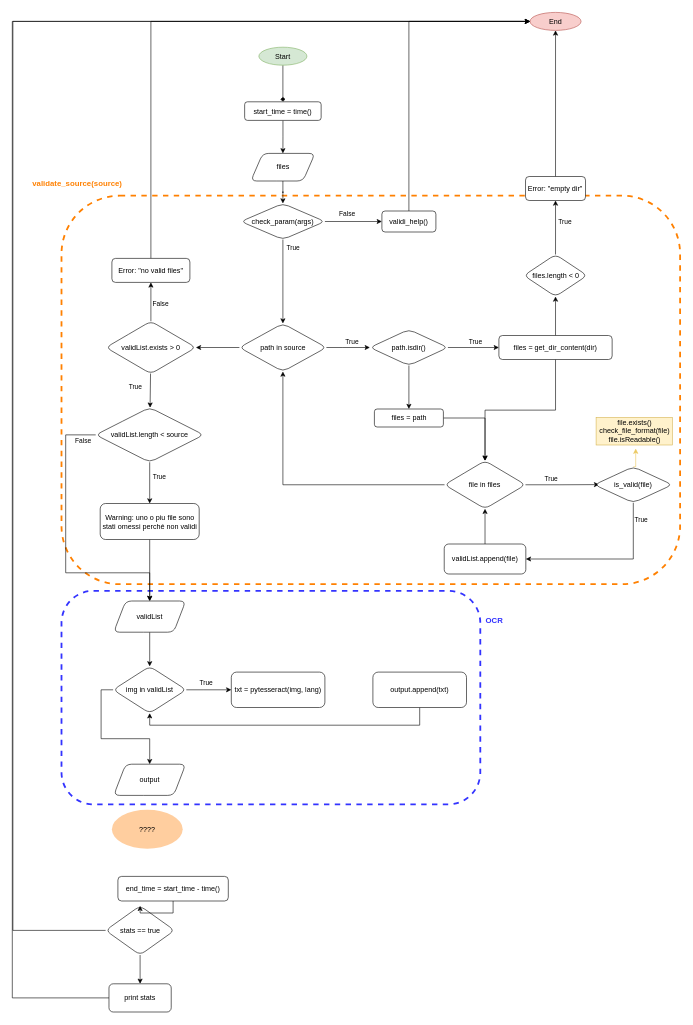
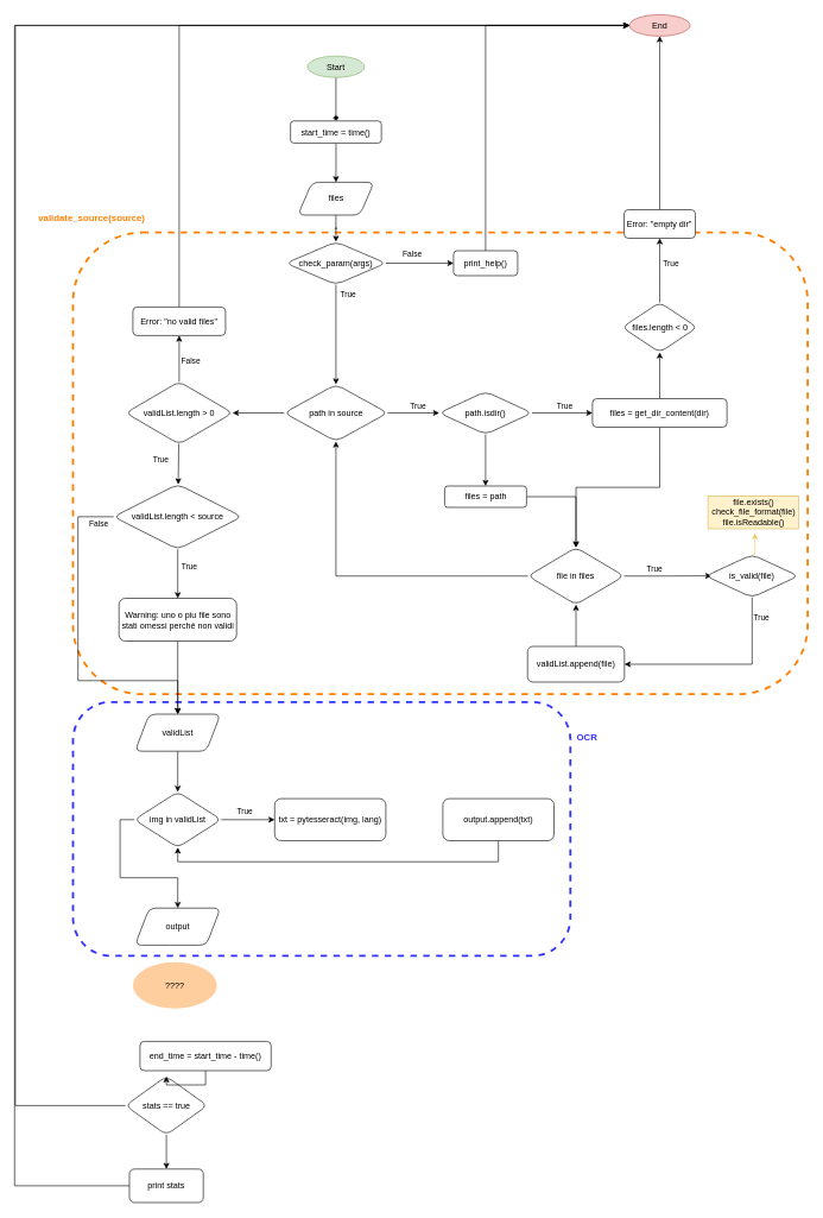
  <mxCell id="0" />
  <mxCell id="1" parent="0" />
  <mxCell id="2" value="" style="whiteSpace=wrap;html=1;rounded=1;fillColor=none;dashed=1;strokeWidth=3;strokeColor=#3333FF;" vertex="1" parent="1"><mxGeometry x="102" y="984" width="698" height="356" as="geometry" /></mxCell>
  <mxCell id="3" value="" style="whiteSpace=wrap;html=1;rounded=1;fillColor=none;dashed=1;strokeColor=#FF8000;strokeWidth=3;" vertex="1" parent="1"><mxGeometry x="102" y="325.5" width="1031" height="647.5" as="geometry" /></mxCell>
  <mxCell id="4" value="" style="edgeStyle=orthogonalEdgeStyle;rounded=0;orthogonalLoop=1;jettySize=auto;html=1;entryX=0.5;entryY=0;entryDx=0;entryDy=0;endArrow=diamond;" edge="1" parent="1" source="5" target="68"><mxGeometry relative="1" as="geometry"><mxPoint x="468.5" y="288.5" as="targetPoint" /></mxGeometry></mxCell>
  <mxCell id="5" value="Start" style="ellipse;fillColor=#d5e8d4;strokeColor=#82b366;" vertex="1" parent="1"><mxGeometry x="431" y="78" width="80" height="30" as="geometry" /></mxCell>
  <mxCell id="6" value="" style="edgeStyle=orthogonalEdgeStyle;rounded=0;orthogonalLoop=1;jettySize=auto;html=1;" edge="1" parent="1" source="7" target="12"><mxGeometry relative="1" as="geometry" /></mxCell>
  <mxCell id="7" value="files" style="shape=parallelogram;perimeter=parallelogramPerimeter;whiteSpace=wrap;html=1;fixedSize=1;rounded=1;" vertex="1" parent="1"><mxGeometry x="417.5" y="255" width="107" height="46" as="geometry" /></mxCell>
  <mxCell id="8" value="" style="edgeStyle=orthogonalEdgeStyle;rounded=0;orthogonalLoop=1;jettySize=auto;html=1;entryX=0.5;entryY=0;entryDx=0;entryDy=0;exitX=0.5;exitY=1;exitDx=0;exitDy=0;" edge="1" parent="1" source="12" target="19"><mxGeometry relative="1" as="geometry"><mxPoint x="481" y="336" as="sourcePoint" /><mxPoint x="481" y="398.5" as="targetPoint" /></mxGeometry></mxCell>
  <mxCell id="9" value="True" style="edgeLabel;html=1;align=center;verticalAlign=middle;resizable=0;points=[];" vertex="1" connectable="0" parent="8"><mxGeometry x="-0.307" y="2" relative="1" as="geometry"><mxPoint x="14" y="-36.5" as="offset" /></mxGeometry></mxCell>
  <mxCell id="10" style="edgeStyle=orthogonalEdgeStyle;rounded=0;orthogonalLoop=1;jettySize=auto;html=1;exitX=1;exitY=0.5;exitDx=0;exitDy=0;entryX=0;entryY=0.5;entryDx=0;entryDy=0;fontColor=#000000;" edge="1" parent="1" source="12" target="14"><mxGeometry relative="1" as="geometry" /></mxCell>
  <mxCell id="11" value="False" style="edgeLabel;html=1;align=center;verticalAlign=middle;resizable=0;points=[];fontColor=#000000;" vertex="1" connectable="0" parent="10"><mxGeometry x="-0.305" y="3" relative="1" as="geometry"><mxPoint x="3" y="-11.5" as="offset" /></mxGeometry></mxCell>
  <mxCell id="12" value="check_param(args)" style="rhombus;whiteSpace=wrap;html=1;rounded=1;" vertex="1" parent="1"><mxGeometry x="401" y="338.5" width="140" height="60" as="geometry" /></mxCell>
  <mxCell id="13" value="" style="edgeStyle=orthogonalEdgeStyle;rounded=0;orthogonalLoop=1;jettySize=auto;html=1;exitX=0.5;exitY=0;exitDx=0;exitDy=0;entryX=0;entryY=0.5;entryDx=0;entryDy=0;" edge="1" parent="1" source="14" target="15"><mxGeometry relative="1" as="geometry"><mxPoint x="961" y="211" as="targetPoint" /><Array as="points"><mxPoint x="681" y="35" /></Array></mxGeometry></mxCell>
- <mxCell id="14" value="validi_help()" style="whiteSpace=wrap;html=1;rounded=1;" vertex="1" parent="1"><mxGeometry x="636" y="351" width="90" height="35" as="geometry" /></mxCell>
+ <mxCell id="14" value="print_help()" style="whiteSpace=wrap;html=1;rounded=1;" vertex="1" parent="1"><mxGeometry x="636" y="351" width="90" height="35" as="geometry" /></mxCell>
  <mxCell id="15" value="End" style="ellipse;whiteSpace=wrap;html=1;rounded=1;fillColor=#f8cecc;strokeColor=#b85450;" vertex="1" parent="1"><mxGeometry x="882.89" y="20" width="85" height="30" as="geometry" /></mxCell>
  <mxCell id="16" value="" style="edgeStyle=orthogonalEdgeStyle;rounded=0;orthogonalLoop=1;jettySize=auto;html=1;" edge="1" parent="1" source="19" target="23"><mxGeometry relative="1" as="geometry"><Array as="points"><mxPoint x="571" y="578.5" /><mxPoint x="571" y="578.5" /></Array></mxGeometry></mxCell>
  <mxCell id="17" value="True" style="edgeLabel;html=1;align=center;verticalAlign=middle;resizable=0;points=[];" vertex="1" connectable="0" parent="16"><mxGeometry x="-0.248" y="1" relative="1" as="geometry"><mxPoint x="15" y="-9" as="offset" /></mxGeometry></mxCell>
  <mxCell id="18" style="edgeStyle=orthogonalEdgeStyle;rounded=0;orthogonalLoop=1;jettySize=auto;html=1;exitX=0;exitY=0.5;exitDx=0;exitDy=0;entryX=1;entryY=0.5;entryDx=0;entryDy=0;fontColor=#000000;" edge="1" parent="1" source="19" target="44"><mxGeometry relative="1" as="geometry" /></mxCell>
  <mxCell id="19" value="path in source" style="rhombus;whiteSpace=wrap;html=1;rounded=1;" vertex="1" parent="1"><mxGeometry x="398.5" y="538.5" width="145" height="80" as="geometry" /></mxCell>
  <mxCell id="20" value="" style="edgeStyle=orthogonalEdgeStyle;rounded=0;orthogonalLoop=1;jettySize=auto;html=1;entryX=0;entryY=0.5;entryDx=0;entryDy=0;" edge="1" parent="1" source="23" target="55"><mxGeometry relative="1" as="geometry"><mxPoint x="860.782" y="578.5" as="targetPoint" /><Array as="points"><mxPoint x="831" y="579" /></Array></mxGeometry></mxCell>
  <mxCell id="21" value="True" style="edgeLabel;html=1;align=center;verticalAlign=middle;resizable=0;points=[];" vertex="1" connectable="0" parent="20"><mxGeometry x="-0.29" y="-3" relative="1" as="geometry"><mxPoint x="15" y="-13" as="offset" /></mxGeometry></mxCell>
  <mxCell id="22" value="" style="edgeStyle=orthogonalEdgeStyle;rounded=0;orthogonalLoop=1;jettySize=auto;html=1;fontColor=#000000;" edge="1" parent="1" source="23" target="60"><mxGeometry relative="1" as="geometry" /></mxCell>
  <mxCell id="23" value="path.isdir()" style="rhombus;whiteSpace=wrap;html=1;rounded=1;" vertex="1" parent="1"><mxGeometry x="616" y="548.5" width="130" height="60" as="geometry" /></mxCell>
  <mxCell id="24" value="" style="edgeStyle=orthogonalEdgeStyle;rounded=0;orthogonalLoop=1;jettySize=auto;html=1;exitX=0.5;exitY=1;exitDx=0;exitDy=0;entryX=0.5;entryY=0;entryDx=0;entryDy=0;" edge="1" parent="1" source="55" target="32"><mxGeometry relative="1" as="geometry"><mxPoint x="895.99" y="622.25" as="sourcePoint" /><mxPoint x="807" y="767" as="targetPoint" /><Array as="points" /></mxGeometry></mxCell>
  <mxCell id="25" style="edgeStyle=orthogonalEdgeStyle;rounded=0;orthogonalLoop=1;jettySize=auto;html=1;exitX=0.5;exitY=0;exitDx=0;exitDy=0;entryX=0.5;entryY=1;entryDx=0;entryDy=0;" edge="1" parent="1" source="26" target="15"><mxGeometry relative="1" as="geometry"><mxPoint x="961" y="211" as="targetPoint" /><Array as="points" /></mxGeometry></mxCell>
  <mxCell id="26" value="Error: &quot;empty dir&quot;" style="whiteSpace=wrap;html=1;rounded=1;" vertex="1" parent="1"><mxGeometry x="875.38" y="293.5" width="100" height="40" as="geometry" /></mxCell>
  <mxCell id="27" value="" style="edgeStyle=orthogonalEdgeStyle;rounded=0;orthogonalLoop=1;jettySize=auto;html=1;fontColor=#000000;" edge="1" parent="1" source="28" target="65"><mxGeometry relative="1" as="geometry" /></mxCell>
  <mxCell id="28" value="validList" style="shape=parallelogram;perimeter=parallelogramPerimeter;whiteSpace=wrap;html=1;fixedSize=1;rounded=1;" vertex="1" parent="1"><mxGeometry x="189" y="1001" width="120" height="52" as="geometry" /></mxCell>
  <mxCell id="29" style="edgeStyle=orthogonalEdgeStyle;rounded=0;orthogonalLoop=1;jettySize=auto;html=1;entryX=0.062;entryY=0.496;entryDx=0;entryDy=0;entryPerimeter=0;" edge="1" parent="1" source="32" target="36"><mxGeometry relative="1" as="geometry"><mxPoint x="943" y="807.25" as="targetPoint" /></mxGeometry></mxCell>
  <mxCell id="30" value="True" style="edgeLabel;html=1;align=center;verticalAlign=middle;resizable=0;points=[];" vertex="1" connectable="0" parent="29"><mxGeometry x="-0.392" y="3" relative="1" as="geometry"><mxPoint x="5" y="-7" as="offset" /></mxGeometry></mxCell>
  <mxCell id="31" style="edgeStyle=orthogonalEdgeStyle;rounded=0;orthogonalLoop=1;jettySize=auto;html=1;exitX=0;exitY=0.5;exitDx=0;exitDy=0;entryX=0.5;entryY=1;entryDx=0;entryDy=0;fontColor=#000000;" edge="1" parent="1" source="32" target="19"><mxGeometry relative="1" as="geometry" /></mxCell>
  <mxCell id="32" value="file in files" style="rhombus;whiteSpace=wrap;html=1;rounded=1;" vertex="1" parent="1"><mxGeometry x="740.38" y="767.25" width="135" height="80" as="geometry" /></mxCell>
  <mxCell id="33" value="" style="edgeStyle=orthogonalEdgeStyle;rounded=0;orthogonalLoop=1;jettySize=auto;html=1;entryX=1;entryY=0.5;entryDx=0;entryDy=0;exitX=0.5;exitY=1;exitDx=0;exitDy=0;" edge="1" parent="1" source="36" target="38"><mxGeometry relative="1" as="geometry"><mxPoint x="1008" y="837.25" as="sourcePoint" /><Array as="points" /></mxGeometry></mxCell>
  <mxCell id="34" value="True" style="edgeLabel;html=1;align=center;verticalAlign=middle;resizable=0;points=[];" vertex="1" connectable="0" parent="33"><mxGeometry x="-0.282" y="3" relative="1" as="geometry"><mxPoint x="17" y="-69.25" as="offset" /></mxGeometry></mxCell>
  <mxCell id="35" style="edgeStyle=orthogonalEdgeStyle;rounded=0;orthogonalLoop=1;jettySize=auto;html=1;exitX=0.5;exitY=0;exitDx=0;exitDy=0;fontColor=#000000;strokeColor=#EBC85E;entryX=0.52;entryY=1.13;entryDx=0;entryDy=0;entryPerimeter=0;" edge="1" parent="1" source="36" target="61"><mxGeometry relative="1" as="geometry"><mxPoint x="1008" y="777.25" as="sourcePoint" /><mxPoint x="1008.5" y="743" as="targetPoint" /></mxGeometry></mxCell>
  <mxCell id="36" value="is_valid(file)" style="rhombus;whiteSpace=wrap;html=1;rounded=1;" vertex="1" parent="1"><mxGeometry x="990" y="777.25" width="130" height="60" as="geometry" /></mxCell>
  <mxCell id="37" style="edgeStyle=orthogonalEdgeStyle;rounded=0;orthogonalLoop=1;jettySize=auto;html=1;exitX=0.5;exitY=0;exitDx=0;exitDy=0;entryX=0.5;entryY=1;entryDx=0;entryDy=0;fontColor=#000000;" edge="1" parent="1" source="38" target="32"><mxGeometry relative="1" as="geometry" /></mxCell>
  <mxCell id="38" value="validList.append(file)" style="whiteSpace=wrap;html=1;rounded=1;" vertex="1" parent="1"><mxGeometry x="739.88" y="906" width="136" height="50" as="geometry" /></mxCell>
  <mxCell id="39" value="&lt;span&gt;&lt;font color=&quot;#ff8000&quot; size=&quot;1&quot;&gt;&lt;b style=&quot;font-size: 13px&quot;&gt;validate_source(source)&lt;/b&gt;&lt;/font&gt;&lt;/span&gt;" style="text;html=1;resizable=0;autosize=1;align=center;verticalAlign=middle;points=[];fillColor=none;strokeColor=none;rounded=0;dashed=1;rotation=0;" vertex="1" parent="1"><mxGeometry x="43" y="293.5" width="170" height="20" as="geometry" /></mxCell>
  <mxCell id="40" style="edgeStyle=orthogonalEdgeStyle;rounded=0;orthogonalLoop=1;jettySize=auto;html=1;exitX=0.5;exitY=0;exitDx=0;exitDy=0;entryX=0.5;entryY=1;entryDx=0;entryDy=0;fontColor=#000000;" edge="1" parent="1" source="44" target="46"><mxGeometry relative="1" as="geometry" /></mxCell>
  <mxCell id="41" value="False" style="edgeLabel;html=1;align=center;verticalAlign=middle;resizable=0;points=[];fontColor=#000000;" vertex="1" connectable="0" parent="40"><mxGeometry x="-0.911" relative="1" as="geometry"><mxPoint x="15" y="-27.75" as="offset" /></mxGeometry></mxCell>
  <mxCell id="42" value="" style="rounded=0;orthogonalLoop=1;jettySize=auto;html=1;fontColor=#000000;" edge="1" parent="1" source="44" target="51"><mxGeometry relative="1" as="geometry" /></mxCell>
  <mxCell id="43" value="True" style="edgeLabel;html=1;align=center;verticalAlign=middle;resizable=0;points=[];fontColor=#000000;" vertex="1" connectable="0" parent="42"><mxGeometry x="0.483" y="-2" relative="1" as="geometry"><mxPoint x="-23" y="-20.25" as="offset" /></mxGeometry></mxCell>
- <mxCell id="44" value="validList.exists &amp;gt; 0" style="rhombus;whiteSpace=wrap;html=1;rounded=1;" vertex="1" parent="1"><mxGeometry x="176" y="534.75" width="150" height="87.5" as="geometry" /></mxCell>
+ <mxCell id="44" value="validList.length &amp;gt; 0" style="rhombus;whiteSpace=wrap;html=1;rounded=1;" vertex="1" parent="1"><mxGeometry x="176" y="534.75" width="150" height="87.5" as="geometry" /></mxCell>
  <mxCell id="45" style="edgeStyle=orthogonalEdgeStyle;rounded=0;orthogonalLoop=1;jettySize=auto;html=1;exitX=0.5;exitY=0;exitDx=0;exitDy=0;entryX=0;entryY=0.5;entryDx=0;entryDy=0;fontColor=#000000;" edge="1" parent="1" source="46" target="15"><mxGeometry relative="1" as="geometry" /></mxCell>
  <mxCell id="46" value="Error: &quot;no valid files&quot;" style="whiteSpace=wrap;html=1;rounded=1;" vertex="1" parent="1"><mxGeometry x="186" y="430" width="130" height="40" as="geometry" /></mxCell>
  <mxCell id="47" value="" style="rounded=0;orthogonalLoop=1;jettySize=auto;html=1;fontColor=#000000;" edge="1" parent="1" source="51" target="53"><mxGeometry relative="1" as="geometry" /></mxCell>
  <mxCell id="48" value="True" style="edgeLabel;html=1;align=center;verticalAlign=middle;resizable=0;points=[];fontColor=#000000;" vertex="1" connectable="0" parent="47"><mxGeometry x="-0.288" y="2" relative="1" as="geometry"><mxPoint x="13" as="offset" /></mxGeometry></mxCell>
  <mxCell id="49" style="edgeStyle=orthogonalEdgeStyle;rounded=0;orthogonalLoop=1;jettySize=auto;html=1;exitX=0;exitY=0.5;exitDx=0;exitDy=0;entryX=0.5;entryY=0;entryDx=0;entryDy=0;fontColor=#000000;" edge="1" parent="1" source="51" target="28"><mxGeometry relative="1" as="geometry"><Array as="points"><mxPoint x="109" y="724" /><mxPoint x="109" y="954" /><mxPoint x="249" y="954" /></Array></mxGeometry></mxCell>
  <mxCell id="50" value="False" style="edgeLabel;html=1;align=center;verticalAlign=middle;resizable=0;points=[];fontColor=#000000;" vertex="1" connectable="0" parent="49"><mxGeometry x="-0.747" y="3" relative="1" as="geometry"><mxPoint x="25" y="0.9" as="offset" /></mxGeometry></mxCell>
  <mxCell id="51" value="validList.length &amp;lt; source" style="rhombus;whiteSpace=wrap;html=1;rounded=1;" vertex="1" parent="1"><mxGeometry x="159" y="678.5" width="180" height="91.25" as="geometry" /></mxCell>
  <mxCell id="52" style="edgeStyle=orthogonalEdgeStyle;rounded=0;orthogonalLoop=1;jettySize=auto;html=1;exitX=0.5;exitY=1;exitDx=0;exitDy=0;entryX=0.5;entryY=0;entryDx=0;entryDy=0;fontColor=#000000;" edge="1" parent="1" source="53" target="28"><mxGeometry relative="1" as="geometry" /></mxCell>
  <mxCell id="53" value="Warning: uno o piu file sono stati omessi perché non validi" style="whiteSpace=wrap;html=1;rounded=1;" vertex="1" parent="1"><mxGeometry x="166.5" y="838.5" width="165" height="60" as="geometry" /></mxCell>
  <mxCell id="54" value="" style="edgeStyle=orthogonalEdgeStyle;rounded=0;orthogonalLoop=1;jettySize=auto;html=1;fontColor=#000000;" edge="1" parent="1" source="55" target="58"><mxGeometry relative="1" as="geometry" /></mxCell>
  <mxCell id="55" value="files = get_dir_content(dir)" style="whiteSpace=wrap;html=1;rounded=1;" vertex="1" parent="1"><mxGeometry x="831.01" y="558.5" width="188.75" height="40" as="geometry" /></mxCell>
  <mxCell id="56" style="edgeStyle=orthogonalEdgeStyle;rounded=0;orthogonalLoop=1;jettySize=auto;html=1;exitX=0.5;exitY=0;exitDx=0;exitDy=0;entryX=0.5;entryY=1;entryDx=0;entryDy=0;fontColor=#000000;" edge="1" parent="1" source="58" target="26"><mxGeometry relative="1" as="geometry"><Array as="points"><mxPoint x="925" y="376" /><mxPoint x="925" y="376" /></Array></mxGeometry></mxCell>
  <mxCell id="57" value="True" style="edgeLabel;html=1;align=center;verticalAlign=middle;resizable=0;points=[];fontColor=#000000;" vertex="1" connectable="0" parent="56"><mxGeometry x="0.336" y="-3" relative="1" as="geometry"><mxPoint x="12.6" y="5.5" as="offset" /></mxGeometry></mxCell>
  <mxCell id="58" value="files.length &amp;lt; 0" style="rhombus;whiteSpace=wrap;html=1;rounded=1;" vertex="1" parent="1"><mxGeometry x="872.58" y="423.5" width="105.61" height="70" as="geometry" /></mxCell>
  <mxCell id="59" style="edgeStyle=orthogonalEdgeStyle;rounded=0;orthogonalLoop=1;jettySize=auto;html=1;exitX=1;exitY=0.5;exitDx=0;exitDy=0;entryX=0.5;entryY=0;entryDx=0;entryDy=0;fontColor=#000000;" edge="1" parent="1" source="60" target="32"><mxGeometry relative="1" as="geometry" /></mxCell>
  <mxCell id="60" value="files = path" style="whiteSpace=wrap;html=1;rounded=1;" vertex="1" parent="1"><mxGeometry x="623.5" y="681" width="115" height="30" as="geometry" /></mxCell>
  <mxCell id="61" value="file.exists()&lt;br&gt;check_file_format(file)&lt;br&gt;file.isReadable()" style="text;html=1;align=center;verticalAlign=middle;resizable=0;points=[];autosize=1;fillColor=#fff2cc;strokeColor=#d6b656;" vertex="1" parent="1"><mxGeometry x="993" y="695" width="127" height="46" as="geometry" /></mxCell>
  <mxCell id="62" value="" style="edgeStyle=orthogonalEdgeStyle;rounded=0;orthogonalLoop=1;jettySize=auto;html=1;strokeColor=#000000;fontColor=#000000;" edge="1" parent="1" source="65" target="66"><mxGeometry relative="1" as="geometry"><Array as="points"><mxPoint x="338" y="1149" /><mxPoint x="338" y="1149" /></Array></mxGeometry></mxCell>
  <mxCell id="63" value="True" style="edgeLabel;html=1;align=center;verticalAlign=middle;resizable=0;points=[];fontColor=#000000;" vertex="1" connectable="0" parent="62"><mxGeometry x="-0.313" y="-1" relative="1" as="geometry"><mxPoint x="6" y="-13" as="offset" /></mxGeometry></mxCell>
  <mxCell id="64" value="" style="edgeStyle=orthogonalEdgeStyle;rounded=0;orthogonalLoop=1;jettySize=auto;html=1;strokeColor=#000000;fontColor=#000000;exitX=0;exitY=0.5;exitDx=0;exitDy=0;entryX=0.5;entryY=0;entryDx=0;entryDy=0;" edge="1" parent="1" source="65" target="71"><mxGeometry relative="1" as="geometry"><mxPoint x="249" y="1286" as="targetPoint" /></mxGeometry></mxCell>
  <mxCell id="65" value="img in validList" style="rhombus;whiteSpace=wrap;html=1;rounded=1;" vertex="1" parent="1"><mxGeometry x="188" y="1110" width="122" height="78" as="geometry" /></mxCell>
  <mxCell id="66" value="txt = pytesseract(img, lang)" style="whiteSpace=wrap;html=1;rounded=1;" vertex="1" parent="1"><mxGeometry x="385" y="1119.5" width="156" height="59" as="geometry" /></mxCell>
  <mxCell id="67" value="" style="edgeStyle=orthogonalEdgeStyle;rounded=0;orthogonalLoop=1;jettySize=auto;html=1;strokeColor=#000000;fontColor=#000000;" edge="1" parent="1" source="68" target="7"><mxGeometry relative="1" as="geometry" /></mxCell>
  <mxCell id="68" value="start_time = time()" style="whiteSpace=wrap;html=1;rounded=1;" vertex="1" parent="1"><mxGeometry x="407.25" y="169" width="127.5" height="31" as="geometry" /></mxCell>
  <mxCell id="69" style="edgeStyle=orthogonalEdgeStyle;rounded=0;orthogonalLoop=1;jettySize=auto;html=1;exitX=0.5;exitY=1;exitDx=0;exitDy=0;entryX=0.5;entryY=1;entryDx=0;entryDy=0;strokeColor=#000000;fontColor=#000000;" edge="1" parent="1" source="70" target="65"><mxGeometry relative="1" as="geometry" /></mxCell>
  <mxCell id="70" value="output.append(txt)" style="whiteSpace=wrap;html=1;rounded=1;" vertex="1" parent="1"><mxGeometry x="621" y="1119.5" width="156" height="59" as="geometry" /></mxCell>
  <mxCell id="71" value="output" style="shape=parallelogram;perimeter=parallelogramPerimeter;whiteSpace=wrap;html=1;fixedSize=1;rounded=1;" vertex="1" parent="1"><mxGeometry x="189" y="1273" width="120" height="52" as="geometry" /></mxCell>
  <mxCell id="72" value="&lt;span&gt;&lt;font size=&quot;1&quot; color=&quot;#3333ff&quot;&gt;&lt;b style=&quot;font-size: 13px&quot;&gt;OCR&lt;/b&gt;&lt;/font&gt;&lt;/span&gt;" style="text;html=1;resizable=0;autosize=1;align=center;verticalAlign=middle;points=[];fillColor=none;strokeColor=none;rounded=0;dashed=1;" vertex="1" parent="1"><mxGeometry x="803" y="1023" width="39" height="19" as="geometry" /></mxCell>
  <mxCell id="73" value="" style="edgeStyle=orthogonalEdgeStyle;rounded=0;orthogonalLoop=1;jettySize=auto;html=1;strokeColor=#000000;fontColor=#000000;exitX=0.5;exitY=1;exitDx=0;exitDy=0;" edge="1" parent="1" source="75" target="77"><mxGeometry relative="1" as="geometry"><mxPoint x="320.5" y="1542" as="sourcePoint" /></mxGeometry></mxCell>
  <mxCell id="74" style="edgeStyle=orthogonalEdgeStyle;rounded=0;orthogonalLoop=1;jettySize=auto;html=1;exitX=0;exitY=0.5;exitDx=0;exitDy=0;entryX=0;entryY=0.5;entryDx=0;entryDy=0;strokeColor=#000000;fontColor=#000000;" edge="1" parent="1" source="75" target="15"><mxGeometry relative="1" as="geometry"><Array as="points"><mxPoint x="21" y="1550" /><mxPoint x="21" y="35" /></Array></mxGeometry></mxCell>
  <mxCell id="75" value="stats == true" style="rhombus;whiteSpace=wrap;html=1;rounded=1;" vertex="1" parent="1"><mxGeometry x="175.5" y="1509" width="115" height="82" as="geometry" /></mxCell>
  <mxCell id="76" style="edgeStyle=orthogonalEdgeStyle;rounded=0;orthogonalLoop=1;jettySize=auto;html=1;exitX=0;exitY=0.5;exitDx=0;exitDy=0;entryX=0;entryY=0.5;entryDx=0;entryDy=0;strokeColor=#000000;fontColor=#000000;" edge="1" parent="1" source="77" target="15"><mxGeometry relative="1" as="geometry"><Array as="points"><mxPoint x="20" y="1663" /><mxPoint x="20" y="35" /></Array></mxGeometry></mxCell>
  <mxCell id="77" value="print stats" style="whiteSpace=wrap;html=1;rounded=1;" vertex="1" parent="1"><mxGeometry x="181.13" y="1639" width="103.75" height="47" as="geometry" /></mxCell>
  <mxCell id="78" style="edgeStyle=orthogonalEdgeStyle;rounded=0;orthogonalLoop=1;jettySize=auto;html=1;exitX=0.5;exitY=1;exitDx=0;exitDy=0;entryX=0.5;entryY=0;entryDx=0;entryDy=0;strokeColor=#000000;fontColor=#000000;" edge="1" parent="1" source="79" target="75"><mxGeometry relative="1" as="geometry" /></mxCell>
  <mxCell id="79" value="end_time = start_time - time()" style="whiteSpace=wrap;html=1;rounded=1;" vertex="1" parent="1"><mxGeometry x="196" y="1460" width="184" height="41" as="geometry" /></mxCell>
  <mxCell id="80" value="????" style="ellipse;whiteSpace=wrap;html=1;rounded=1;dashed=1;strokeWidth=3;fillColor=#FFCE9F;gradientColor=none;fontColor=#000000;strokeColor=none;" vertex="1" parent="1"><mxGeometry x="186" y="1349" width="118" height="65" as="geometry" /></mxCell>
